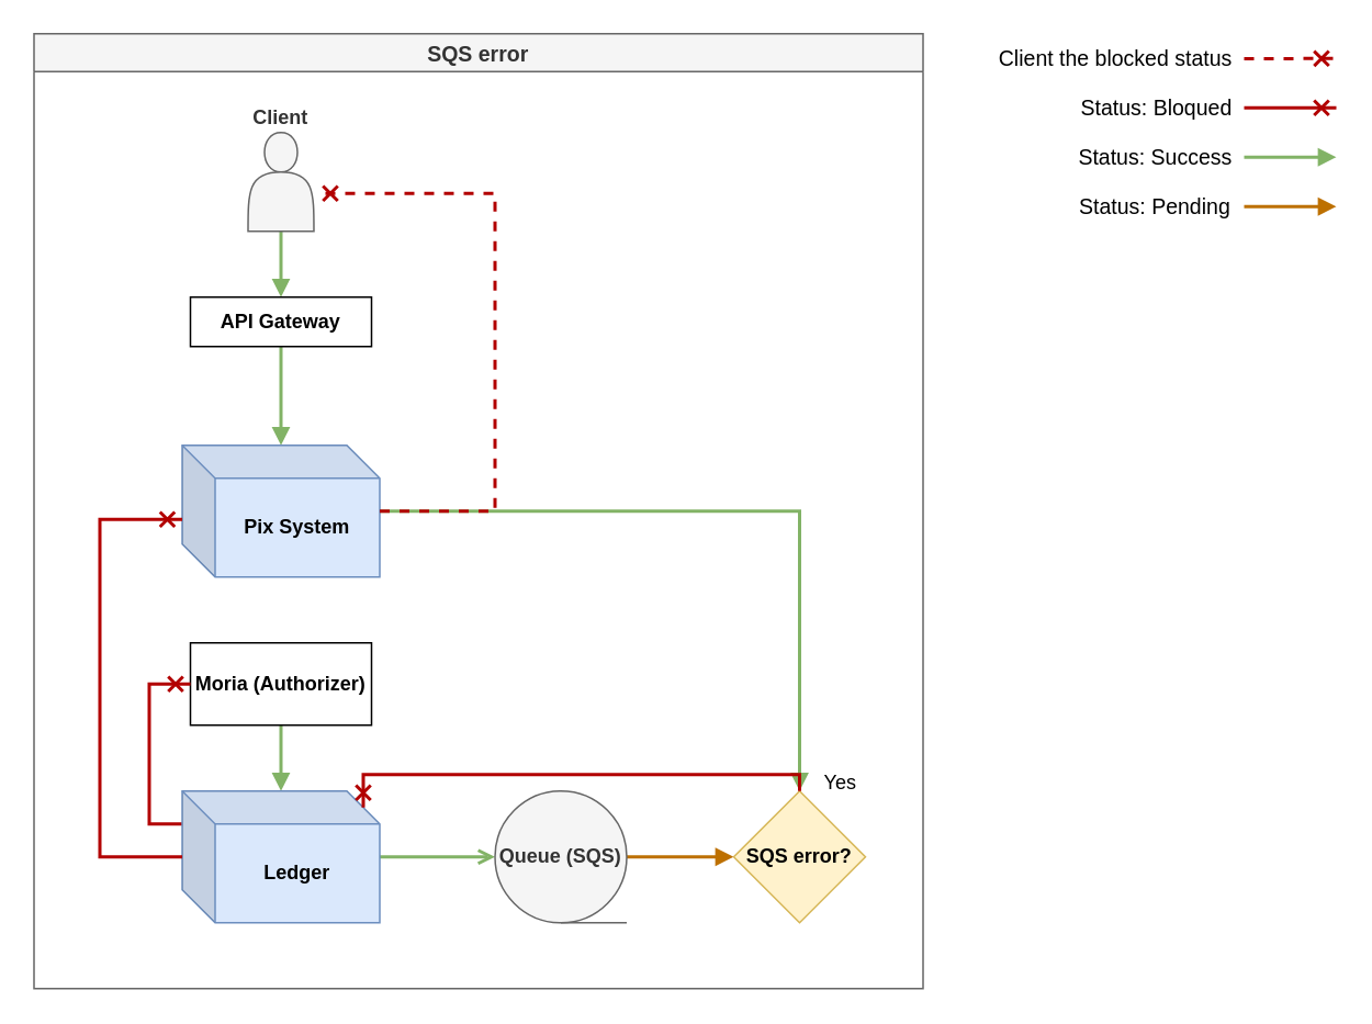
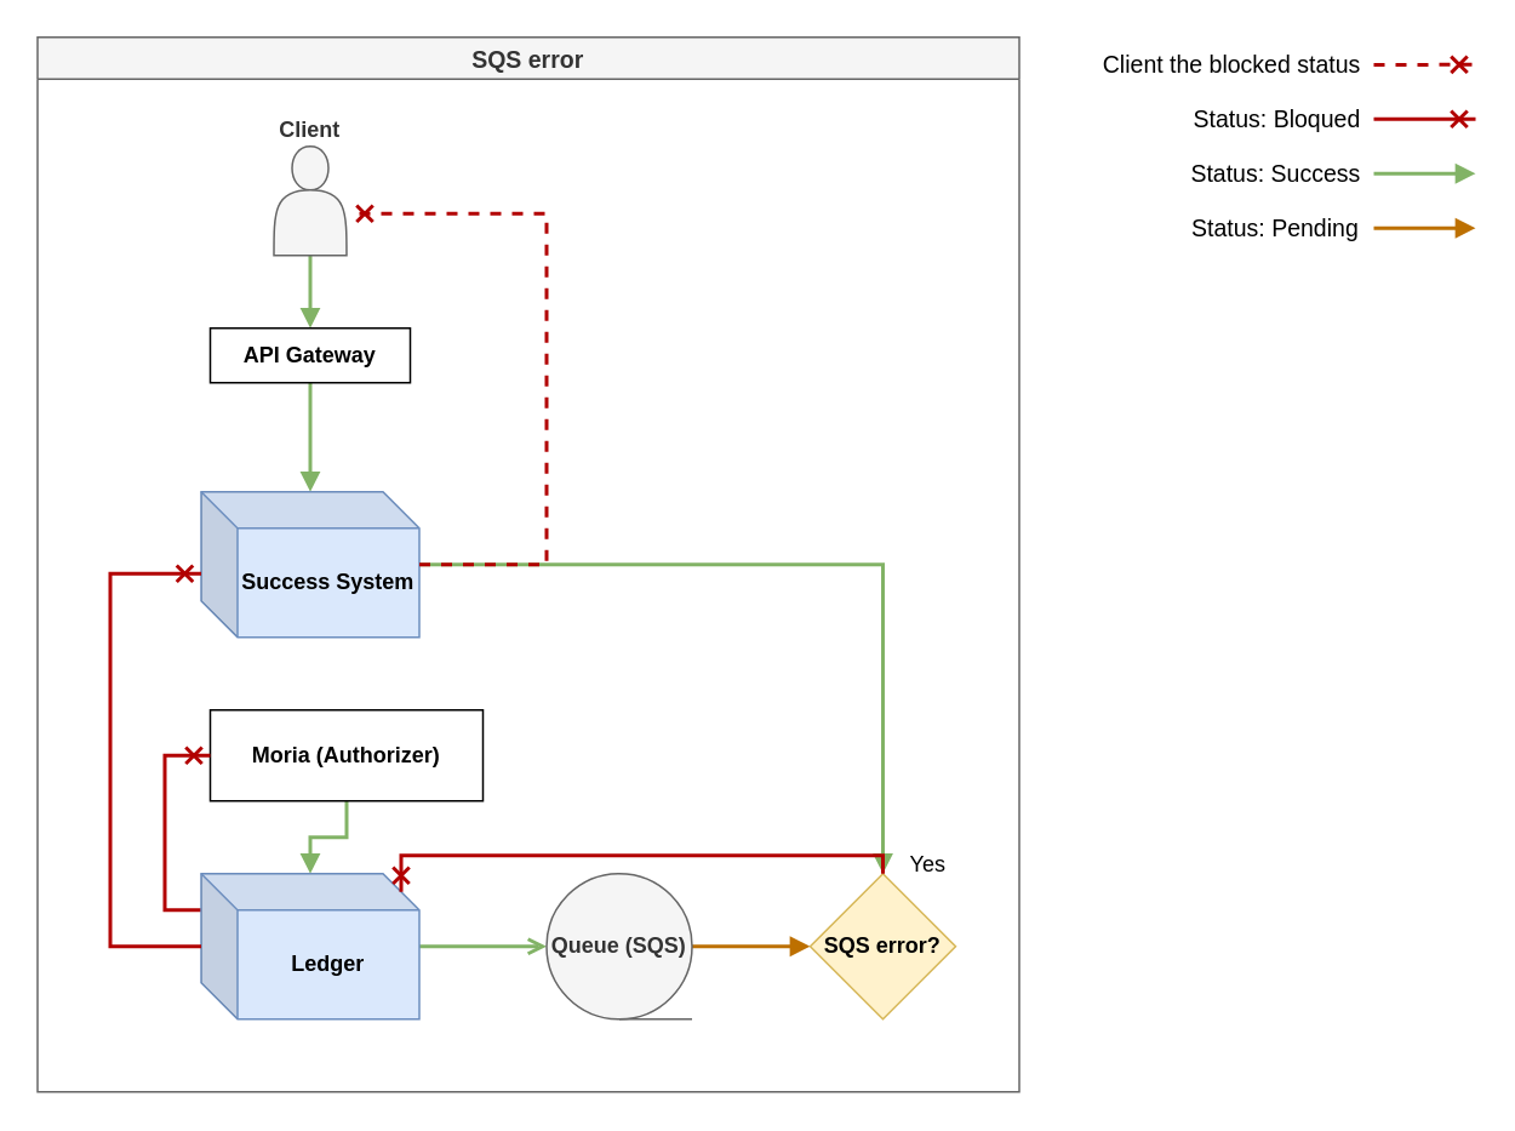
  <mxCell id="0" />
  <mxCell id="1" parent="0" />
  <mxCell id="2" value="" style="endArrow=cross;html=1;rounded=0;fillColor=#e51400;strokeColor=#B20000;dashed=1;strokeWidth=2;fontSize=13;align=right;fontStyle=0;endFill=0;" edge="1" parent="1"><mxGeometry width="50" height="50" relative="1" as="geometry"><mxPoint x="755" y="35.21" as="sourcePoint" /><mxPoint x="811" y="35" as="targetPoint" /></mxGeometry></mxCell>
  <mxCell id="3" value="Client the blocked status" style="text;html=1;align=right;verticalAlign=middle;whiteSpace=wrap;rounded=0;fontSize=13;fontStyle=0" vertex="1" parent="1"><mxGeometry x="600" y="20" width="150" height="30" as="geometry" /></mxCell>
  <mxCell id="4" value="" style="edgeStyle=orthogonalEdgeStyle;rounded=0;orthogonalLoop=1;jettySize=auto;html=1;endArrow=cross;endFill=0;fillColor=#e51400;strokeColor=#B20000;strokeWidth=2;fontSize=13;align=right;fontStyle=0" edge="1" parent="1"><mxGeometry relative="1" as="geometry"><mxPoint x="755" y="65" as="sourcePoint" /><mxPoint x="811" y="65" as="targetPoint" /></mxGeometry></mxCell>
  <mxCell id="5" value="" style="edgeStyle=orthogonalEdgeStyle;rounded=0;orthogonalLoop=1;jettySize=auto;html=1;endArrow=block;endFill=1;fillColor=#d5e8d4;strokeColor=#82b366;strokeWidth=2;fontSize=13;align=right;fontStyle=0" edge="1" parent="1"><mxGeometry relative="1" as="geometry"><mxPoint x="755" y="95" as="sourcePoint" /><mxPoint x="811" y="95" as="targetPoint" /></mxGeometry></mxCell>
  <mxCell id="6" value="" style="edgeStyle=orthogonalEdgeStyle;rounded=0;orthogonalLoop=1;jettySize=auto;html=1;endArrow=block;endFill=1;fillColor=#f0a30a;strokeColor=#BD7000;strokeWidth=2;fontSize=13;align=right;fontStyle=0" edge="1" parent="1"><mxGeometry relative="1" as="geometry"><mxPoint x="755" y="125" as="sourcePoint" /><mxPoint x="811" y="125" as="targetPoint" /></mxGeometry></mxCell>
  <mxCell id="7" value="Status: Bloqued" style="text;html=1;align=right;verticalAlign=middle;whiteSpace=wrap;rounded=0;fontSize=13;fontStyle=0" vertex="1" parent="1"><mxGeometry x="646" y="50" width="104" height="30" as="geometry" /></mxCell>
  <mxCell id="8" value="Status: Success" style="text;html=1;align=right;verticalAlign=middle;whiteSpace=wrap;rounded=0;fontSize=13;fontStyle=0" vertex="1" parent="1"><mxGeometry x="631" y="80" width="119" height="30" as="geometry" /></mxCell>
  <mxCell id="9" value="Status: Pending" style="text;html=1;align=right;verticalAlign=middle;whiteSpace=wrap;rounded=0;fontSize=13;fontStyle=0" vertex="1" parent="1"><mxGeometry x="630" y="110" width="119" height="30" as="geometry" /></mxCell>
  <mxCell id="10" value="&lt;span style=&quot;font-size: 13px;&quot;&gt;SQS error&lt;/span&gt;" style="swimlane;whiteSpace=wrap;html=1;fillColor=#f5f5f5;fontColor=#333333;strokeColor=#666666;" vertex="1" parent="1"><mxGeometry x="20" y="20" width="540" height="580" as="geometry" /></mxCell>
  <mxCell id="11" value="" style="edgeStyle=orthogonalEdgeStyle;rounded=0;orthogonalLoop=1;jettySize=auto;html=1;fillColor=#d5e8d4;strokeColor=#82b366;strokeWidth=2;endArrow=block;endFill=1;" edge="1" parent="10" source="12" target="14"><mxGeometry relative="1" as="geometry" /></mxCell>
  <mxCell id="12" value="Client" style="shape=actor;whiteSpace=wrap;html=1;verticalAlign=bottom;labelPosition=center;verticalLabelPosition=top;align=center;fillColor=#f5f5f5;fontColor=#333333;strokeColor=#666666;fontStyle=1" vertex="1" parent="10"><mxGeometry x="130" y="60" width="40" height="60" as="geometry" /></mxCell>
  <mxCell id="13" value="" style="edgeStyle=orthogonalEdgeStyle;rounded=0;orthogonalLoop=1;jettySize=auto;html=1;fillColor=#d5e8d4;strokeColor=#82b366;strokeWidth=2;endArrow=block;endFill=1;" edge="1" parent="10" source="14" target="16"><mxGeometry relative="1" as="geometry" /></mxCell>
  <mxCell id="14" value="API Gateway" style="rounded=0;whiteSpace=wrap;html=1;fontStyle=1" vertex="1" parent="10"><mxGeometry x="95" y="160" width="110" height="30" as="geometry" /></mxCell>
  <mxCell id="15" value="" style="edgeStyle=orthogonalEdgeStyle;rounded=0;orthogonalLoop=1;jettySize=auto;html=1;fillColor=#d5e8d4;strokeColor=#82b366;strokeWidth=2;endArrow=block;endFill=1;" edge="1" parent="10" source="16" target="24"><mxGeometry relative="1" as="geometry" /></mxCell>
- <mxCell id="16" value="Pix System" style="shape=cube;whiteSpace=wrap;html=1;boundedLbl=1;backgroundOutline=1;darkOpacity=0.05;darkOpacity2=0.1;fillColor=#dae8fc;strokeColor=#6c8ebf;fontStyle=1" vertex="1" parent="10"><mxGeometry x="90" y="250" width="120" height="80" as="geometry" /></mxCell>
+ <mxCell id="16" value="Success System" style="shape=cube;whiteSpace=wrap;html=1;boundedLbl=1;backgroundOutline=1;darkOpacity=0.05;darkOpacity2=0.1;fillColor=#dae8fc;strokeColor=#6c8ebf;fontStyle=1" vertex="1" parent="10"><mxGeometry x="90" y="250" width="120" height="80" as="geometry" /></mxCell>
  <mxCell id="17" value="" style="edgeStyle=orthogonalEdgeStyle;rounded=0;orthogonalLoop=1;jettySize=auto;html=1;strokeWidth=2;fillColor=#d5e8d4;strokeColor=#82b366;endArrow=block;endFill=1;" edge="1" parent="10" source="18" target="21"><mxGeometry relative="1" as="geometry" /></mxCell>
- <mxCell id="18" value="Moria (Authorizer)" style="rounded=0;whiteSpace=wrap;html=1;fontStyle=1" vertex="1" parent="10"><mxGeometry x="95" y="370" width="110" height="50" as="geometry" /></mxCell>
+ <mxCell id="18" value="Moria (Authorizer)" style="rounded=0;whiteSpace=wrap;html=1;fontStyle=1" vertex="1" parent="10"><mxGeometry x="95" y="370" width="150" height="50" as="geometry" /></mxCell>
  <mxCell id="19" value="" style="edgeStyle=orthogonalEdgeStyle;rounded=0;orthogonalLoop=1;jettySize=auto;html=1;strokeWidth=2;fillColor=#d5e8d4;strokeColor=#82b366;endArrow=open;endFill=1;" edge="1" parent="10" source="21" target="23"><mxGeometry relative="1" as="geometry" /></mxCell>
  <mxCell id="20" style="edgeStyle=orthogonalEdgeStyle;rounded=0;orthogonalLoop=1;jettySize=auto;html=1;entryX=0;entryY=0.5;entryDx=0;entryDy=0;fillColor=#e51400;strokeColor=#B20000;strokeWidth=2;endArrow=cross;endFill=0;" edge="1" parent="10" source="21" target="18"><mxGeometry relative="1" as="geometry"><Array as="points"><mxPoint x="70" y="480" /><mxPoint x="70" y="395" /></Array></mxGeometry></mxCell>
  <mxCell id="21" value="Ledger" style="shape=cube;whiteSpace=wrap;html=1;boundedLbl=1;backgroundOutline=1;darkOpacity=0.05;darkOpacity2=0.1;fillColor=#dae8fc;strokeColor=#6c8ebf;fontStyle=1" vertex="1" parent="10"><mxGeometry x="90" y="460" width="120" height="80" as="geometry" /></mxCell>
  <mxCell id="22" value="" style="edgeStyle=orthogonalEdgeStyle;rounded=0;orthogonalLoop=1;jettySize=auto;html=1;strokeWidth=2;fillColor=#f0a30a;strokeColor=#BD7000;endArrow=block;endFill=1;" edge="1" parent="10" source="23" target="24"><mxGeometry relative="1" as="geometry" /></mxCell>
  <mxCell id="23" value="Queue (SQS)" style="shape=tapeData;whiteSpace=wrap;html=1;perimeter=ellipsePerimeter;fillColor=#f5f5f5;fontColor=#333333;strokeColor=#666666;fontStyle=1" vertex="1" parent="10"><mxGeometry x="280" y="460" width="80" height="80" as="geometry" /></mxCell>
  <mxCell id="24" value="SQS error?" style="rhombus;whiteSpace=wrap;html=1;fillColor=#fff2cc;strokeColor=#d6b656;fontStyle=1" vertex="1" parent="10"><mxGeometry x="425" y="460" width="80" height="80" as="geometry" /></mxCell>
  <mxCell id="25" style="edgeStyle=orthogonalEdgeStyle;rounded=0;orthogonalLoop=1;jettySize=auto;html=1;entryX=0;entryY=0;entryDx=110;entryDy=10;entryPerimeter=0;fillColor=#e51400;strokeColor=#B20000;strokeWidth=2;endArrow=cross;endFill=0;" edge="1" parent="10" source="24" target="21"><mxGeometry relative="1" as="geometry"><Array as="points"><mxPoint x="465" y="450" /><mxPoint x="200" y="450" /></Array></mxGeometry></mxCell>
  <mxCell id="26" style="edgeStyle=orthogonalEdgeStyle;rounded=0;orthogonalLoop=1;jettySize=auto;html=1;entryX=0;entryY=0.563;entryDx=0;entryDy=0;entryPerimeter=0;fillColor=#e51400;strokeColor=#B20000;endArrow=cross;endFill=0;strokeWidth=2;" edge="1" parent="10" source="21" target="16"><mxGeometry relative="1" as="geometry"><Array as="points"><mxPoint x="40" y="500" /><mxPoint x="40" y="295" /></Array></mxGeometry></mxCell>
  <mxCell id="27" style="edgeStyle=orthogonalEdgeStyle;rounded=0;orthogonalLoop=1;jettySize=auto;html=1;entryX=1.025;entryY=0.617;entryDx=0;entryDy=0;entryPerimeter=0;fillColor=#e51400;strokeColor=#B20000;strokeWidth=2;endArrow=cross;endFill=0;dashed=1;" edge="1" parent="10" source="16" target="12"><mxGeometry relative="1" as="geometry"><Array as="points"><mxPoint x="280" y="290" /><mxPoint x="280" y="97" /></Array></mxGeometry></mxCell>
  <mxCell id="28" value="Yes" style="text;html=1;align=center;verticalAlign=middle;whiteSpace=wrap;rounded=0;" vertex="1" parent="10"><mxGeometry x="460" y="440" width="60" height="30" as="geometry" /></mxCell>
